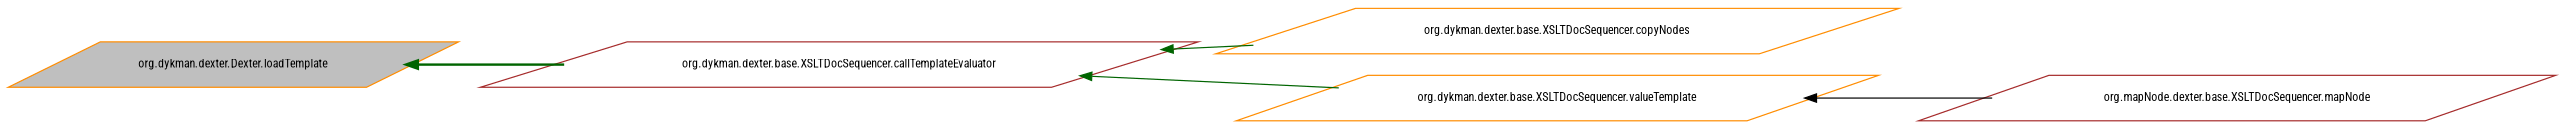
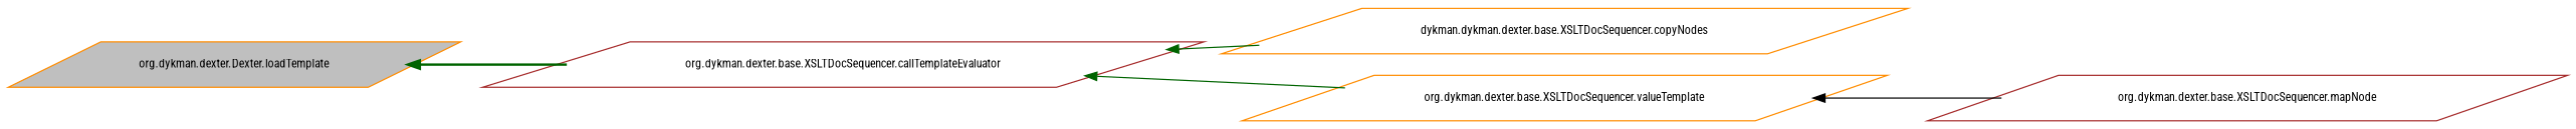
  digraph {
    fontname="Roboto Condensed"
    rankdir=LR
    node [color=darkorange fontname="Roboto Condensed" fontsize=10 shape=parallelogram]
    edge [color=darkgreen dir=back fontname="Roboto Condensed" fontsize=10 labelfontname=FreeSans labelfontsize=10 style=solid]
    n1 [fillcolor=grey75 fontcolor=black height=0.2 label="org.dykman.dexter.Dexter.loadTemplate" style=filled width=0.4]
    n2 [color=brown height=0.2 label="org.dykman.dexter.base.XSLTDocSequencer.callTemplateEvaluator" width=0.4]
-   n3 [height=0.2 label="org.dykman.dexter.base.XSLTDocSequencer.copyNodes" width=0.4]
+   n3 [height=0.2 label="dykman.dykman.dexter.base.XSLTDocSequencer.copyNodes" width=0.4]
    n4 [height=0.2 label="org.dykman.dexter.base.XSLTDocSequencer.valueTemplate" width=0.4]
-   n5 [color=brown height=0.2 label="org.mapNode.dexter.base.XSLTDocSequencer.mapNode" width=0.4]
+   n5 [color=brown height=0.2 label="org.dykman.dexter.base.XSLTDocSequencer.mapNode" width=0.4]
    n1 -> n2 [style=bold]
    n2 -> n3
    n2 -> n4
    n4 -> n5 [color=black]
  }
